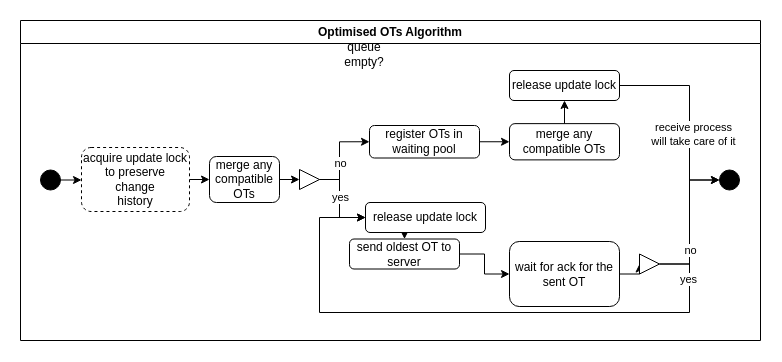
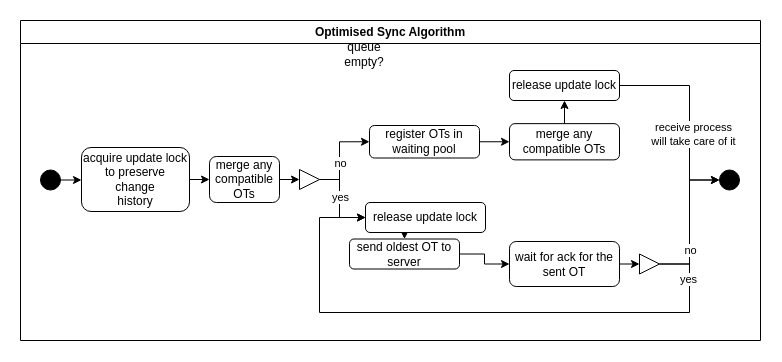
  <mxCell id="0" />
  <mxCell id="1" parent="0" />
- <mxCell id="2" value="Optimised OTs Algorithm" style="swimlane;whiteSpace=wrap;html=1;" vertex="1" parent="1"><mxGeometry x="20" y="20" width="740" height="320" as="geometry" /></mxCell>
+ <mxCell id="2" value="Optimised Sync Algorithm" style="swimlane;whiteSpace=wrap;html=1;" vertex="1" parent="1"><mxGeometry x="20" y="20" width="740" height="320" as="geometry" /></mxCell>
  <mxCell id="3" style="edgeStyle=orthogonalEdgeStyle;rounded=0;orthogonalLoop=1;jettySize=auto;html=1;exitX=1;exitY=0.5;exitDx=0;exitDy=0;entryX=0;entryY=0.5;entryDx=0;entryDy=0;" edge="1" parent="2" source="4" target="28"><mxGeometry relative="1" as="geometry" /></mxCell>
  <mxCell id="4" value="" style="ellipse;whiteSpace=wrap;html=1;aspect=fixed;fillColor=#000000;" vertex="1" parent="2"><mxGeometry x="20" y="149.5" width="20" height="20" as="geometry" /></mxCell>
  <mxCell id="5" style="edgeStyle=orthogonalEdgeStyle;rounded=0;orthogonalLoop=1;jettySize=auto;html=1;exitX=1;exitY=0.5;exitDx=0;exitDy=0;entryX=0;entryY=0.5;entryDx=0;entryDy=0;" edge="1" parent="2" source="6" target="11"><mxGeometry relative="1" as="geometry" /></mxCell>
  <mxCell id="6" value="&lt;div&gt;merge any compatible OTs&lt;/div&gt;" style="rounded=1;whiteSpace=wrap;html=1;" vertex="1" parent="2"><mxGeometry x="189" y="136" width="70" height="46" as="geometry" /></mxCell>
  <mxCell id="7" style="edgeStyle=orthogonalEdgeStyle;rounded=0;orthogonalLoop=1;jettySize=auto;html=1;exitX=1;exitY=0.5;exitDx=0;exitDy=0;entryX=0;entryY=0.5;entryDx=0;entryDy=0;" edge="1" parent="2" source="11" target="14"><mxGeometry relative="1" as="geometry"><Array as="points"><mxPoint x="319" y="159" /><mxPoint x="319" y="121" /></Array></mxGeometry></mxCell>
  <mxCell id="8" value="no" style="edgeLabel;html=1;align=center;verticalAlign=middle;resizable=0;points=[];" vertex="1" connectable="0" parent="7"><mxGeometry x="-0.175" y="-2" relative="1" as="geometry"><mxPoint x="-2" y="-1" as="offset" /></mxGeometry></mxCell>
  <mxCell id="9" style="edgeStyle=orthogonalEdgeStyle;rounded=0;orthogonalLoop=1;jettySize=auto;html=1;exitX=1;exitY=0.5;exitDx=0;exitDy=0;entryX=0;entryY=0.5;entryDx=0;entryDy=0;" edge="1" parent="2" source="11" target="33"><mxGeometry relative="1" as="geometry"><Array as="points"><mxPoint x="319" y="159" /><mxPoint x="319" y="197" /></Array></mxGeometry></mxCell>
  <mxCell id="10" value="yes" style="edgeLabel;html=1;align=center;verticalAlign=middle;resizable=0;points=[];" vertex="1" connectable="0" parent="9"><mxGeometry x="-0.114" y="-3" relative="1" as="geometry"><mxPoint x="3" as="offset" /></mxGeometry></mxCell>
  <mxCell id="11" value="" style="triangle;whiteSpace=wrap;html=1;" vertex="1" parent="2"><mxGeometry x="279" y="149" width="20" height="20" as="geometry" /></mxCell>
  <mxCell id="12" value="queue empty?" style="text;html=1;align=center;verticalAlign=middle;whiteSpace=wrap;rounded=0;" vertex="1" parent="2"><mxGeometry x="314" y="19" width="60" height="30" as="geometry" /></mxCell>
  <mxCell id="13" style="edgeStyle=orthogonalEdgeStyle;rounded=0;orthogonalLoop=1;jettySize=auto;html=1;exitX=1;exitY=0.5;exitDx=0;exitDy=0;entryX=0;entryY=0.5;entryDx=0;entryDy=0;" edge="1" parent="2" source="14" target="18"><mxGeometry relative="1" as="geometry" /></mxCell>
  <mxCell id="14" value="&lt;div&gt;register OTs in&lt;/div&gt;&lt;div&gt;waiting pool&lt;/div&gt;" style="rounded=1;whiteSpace=wrap;html=1;" vertex="1" parent="2"><mxGeometry x="349" y="105" width="110" height="32.5" as="geometry" /></mxCell>
  <mxCell id="15" style="edgeStyle=orthogonalEdgeStyle;rounded=0;orthogonalLoop=1;jettySize=auto;html=1;exitX=1;exitY=0.5;exitDx=0;exitDy=0;entryX=0;entryY=0.5;entryDx=0;entryDy=0;" edge="1" parent="2" source="16" target="20"><mxGeometry relative="1" as="geometry" /></mxCell>
  <mxCell id="16" value="&lt;div&gt;send oldest OT to&lt;/div&gt;&lt;div&gt;server&lt;/div&gt;" style="rounded=1;whiteSpace=wrap;html=1;" vertex="1" parent="2"><mxGeometry x="329" y="218.5" width="110" height="30" as="geometry" /></mxCell>
  <mxCell id="17" style="edgeStyle=orthogonalEdgeStyle;rounded=0;orthogonalLoop=1;jettySize=auto;html=1;exitX=0.5;exitY=0;exitDx=0;exitDy=0;entryX=0.5;entryY=1;entryDx=0;entryDy=0;" edge="1" parent="2" source="18" target="31"><mxGeometry relative="1" as="geometry" /></mxCell>
  <mxCell id="18" value="&lt;div&gt;merge any compatible OTs&lt;/div&gt;" style="rounded=1;whiteSpace=wrap;html=1;" vertex="1" parent="2"><mxGeometry x="489" y="103.13" width="110" height="36.25" as="geometry" /></mxCell>
  <mxCell id="19" style="edgeStyle=orthogonalEdgeStyle;rounded=0;orthogonalLoop=1;jettySize=auto;html=1;exitX=1;exitY=0.5;exitDx=0;exitDy=0;entryX=0;entryY=0.5;entryDx=0;entryDy=0;" edge="1" parent="2" source="20" target="26"><mxGeometry relative="1" as="geometry" /></mxCell>
- <mxCell id="20" value="&lt;div&gt;wait for ack for the sent OT&lt;/div&gt;" style="rounded=1;whiteSpace=wrap;html=1;" vertex="1" parent="2"><mxGeometry x="489" y="221" width="110" height="65" as="geometry" /></mxCell>
+ <mxCell id="20" value="&lt;div&gt;wait for ack for the sent OT&lt;/div&gt;" style="rounded=1;whiteSpace=wrap;html=1;" vertex="1" parent="2"><mxGeometry x="489" y="221" width="110" height="45" as="geometry" /></mxCell>
  <mxCell id="21" value="" style="ellipse;whiteSpace=wrap;html=1;aspect=fixed;fillColor=#000000;" vertex="1" parent="2"><mxGeometry x="699" y="149.5" width="20" height="20" as="geometry" /></mxCell>
  <mxCell id="22" style="edgeStyle=orthogonalEdgeStyle;rounded=0;orthogonalLoop=1;jettySize=auto;html=1;exitX=1;exitY=0.5;exitDx=0;exitDy=0;entryX=0;entryY=0.5;entryDx=0;entryDy=0;" edge="1" parent="2" source="26" target="21"><mxGeometry relative="1" as="geometry"><Array as="points"><mxPoint x="669" y="244" /><mxPoint x="669" y="160" /></Array></mxGeometry></mxCell>
  <mxCell id="23" value="no" style="edgeLabel;html=1;align=center;verticalAlign=middle;resizable=0;points=[];" vertex="1" connectable="0" parent="22"><mxGeometry x="-0.44" y="1" relative="1" as="geometry"><mxPoint x="1" y="-4" as="offset" /></mxGeometry></mxCell>
  <mxCell id="24" style="edgeStyle=orthogonalEdgeStyle;rounded=0;orthogonalLoop=1;jettySize=auto;html=1;exitX=1;exitY=0.5;exitDx=0;exitDy=0;entryX=0;entryY=0.5;entryDx=0;entryDy=0;" edge="1" parent="2" source="26" target="33"><mxGeometry relative="1" as="geometry"><Array as="points"><mxPoint x="669" y="244" /><mxPoint x="669" y="292" /><mxPoint x="299" y="292" /><mxPoint x="299" y="197" /></Array></mxGeometry></mxCell>
  <mxCell id="25" value="yes" style="edgeLabel;html=1;align=center;verticalAlign=middle;resizable=0;points=[];" vertex="1" connectable="0" parent="24"><mxGeometry x="-0.73" y="-1" relative="1" as="geometry"><mxPoint y="-33" as="offset" /></mxGeometry></mxCell>
  <mxCell id="26" value="" style="triangle;whiteSpace=wrap;html=1;" vertex="1" parent="2"><mxGeometry x="619" y="233.5" width="20" height="20" as="geometry" /></mxCell>
  <mxCell id="27" style="edgeStyle=orthogonalEdgeStyle;rounded=0;orthogonalLoop=1;jettySize=auto;html=1;exitX=1;exitY=0.5;exitDx=0;exitDy=0;entryX=0;entryY=0.5;entryDx=0;entryDy=0;" edge="1" parent="2" source="28" target="6"><mxGeometry relative="1" as="geometry" /></mxCell>
- <mxCell id="28" value="&lt;div&gt;acquire update lock&lt;/div&gt;&lt;div&gt;to preserve&lt;/div&gt;&lt;div&gt;change&lt;/div&gt;&lt;div&gt;history&lt;/div&gt;" style="rounded=1;whiteSpace=wrap;html=1;dashed=1;" vertex="1" parent="2"><mxGeometry x="61" y="127" width="108" height="64" as="geometry" /></mxCell>
+ <mxCell id="28" value="&lt;div&gt;acquire update lock&lt;/div&gt;&lt;div&gt;to preserve&lt;/div&gt;&lt;div&gt;change&lt;/div&gt;&lt;div&gt;history&lt;/div&gt;" style="rounded=1;whiteSpace=wrap;html=1;" vertex="1" parent="2"><mxGeometry x="61" y="127" width="108" height="64" as="geometry" /></mxCell>
  <mxCell id="29" style="edgeStyle=orthogonalEdgeStyle;rounded=0;orthogonalLoop=1;jettySize=auto;html=1;exitX=1;exitY=0.5;exitDx=0;exitDy=0;entryX=0;entryY=0.5;entryDx=0;entryDy=0;" edge="1" parent="2" source="31" target="21"><mxGeometry relative="1" as="geometry"><Array as="points"><mxPoint x="669" y="65" /><mxPoint x="669" y="160" /></Array></mxGeometry></mxCell>
  <mxCell id="30" value="&lt;div&gt;receive process&lt;/div&gt;&lt;div&gt;will take care of it&lt;/div&gt;" style="edgeLabel;html=1;align=center;verticalAlign=middle;resizable=0;points=[];" vertex="1" connectable="0" parent="29"><mxGeometry x="0.211" y="3" relative="1" as="geometry"><mxPoint as="offset" /></mxGeometry></mxCell>
  <mxCell id="31" value="release update lock" style="rounded=1;whiteSpace=wrap;html=1;" vertex="1" parent="2"><mxGeometry x="489" y="50" width="110" height="30" as="geometry" /></mxCell>
  <mxCell id="32" style="edgeStyle=orthogonalEdgeStyle;rounded=0;orthogonalLoop=1;jettySize=auto;html=1;exitX=0.5;exitY=1;exitDx=0;exitDy=0;entryX=0.5;entryY=0;entryDx=0;entryDy=0;" edge="1" parent="2" source="33" target="16"><mxGeometry relative="1" as="geometry" /></mxCell>
  <mxCell id="33" value="&lt;div&gt;release update lock &lt;br&gt;&lt;/div&gt;" style="rounded=1;whiteSpace=wrap;html=1;" vertex="1" parent="2"><mxGeometry x="345" y="182" width="120" height="30" as="geometry" /></mxCell>
